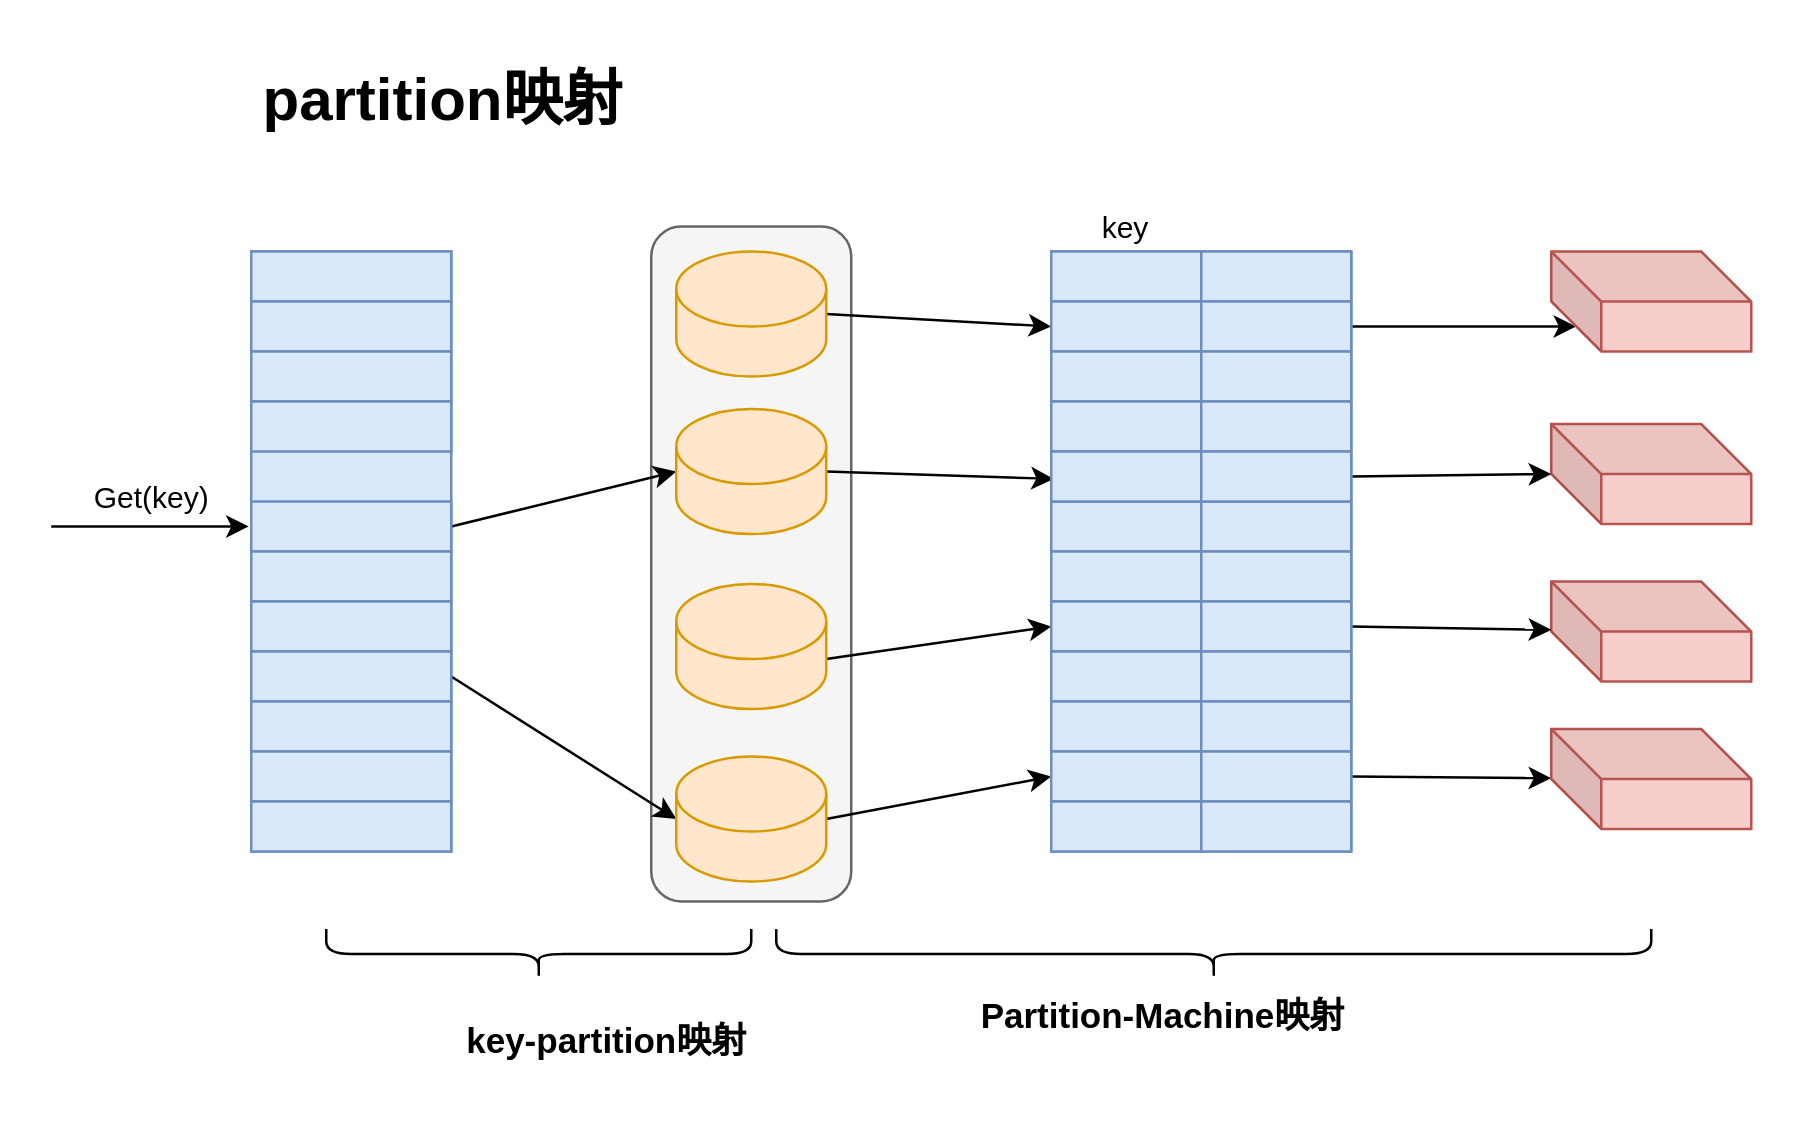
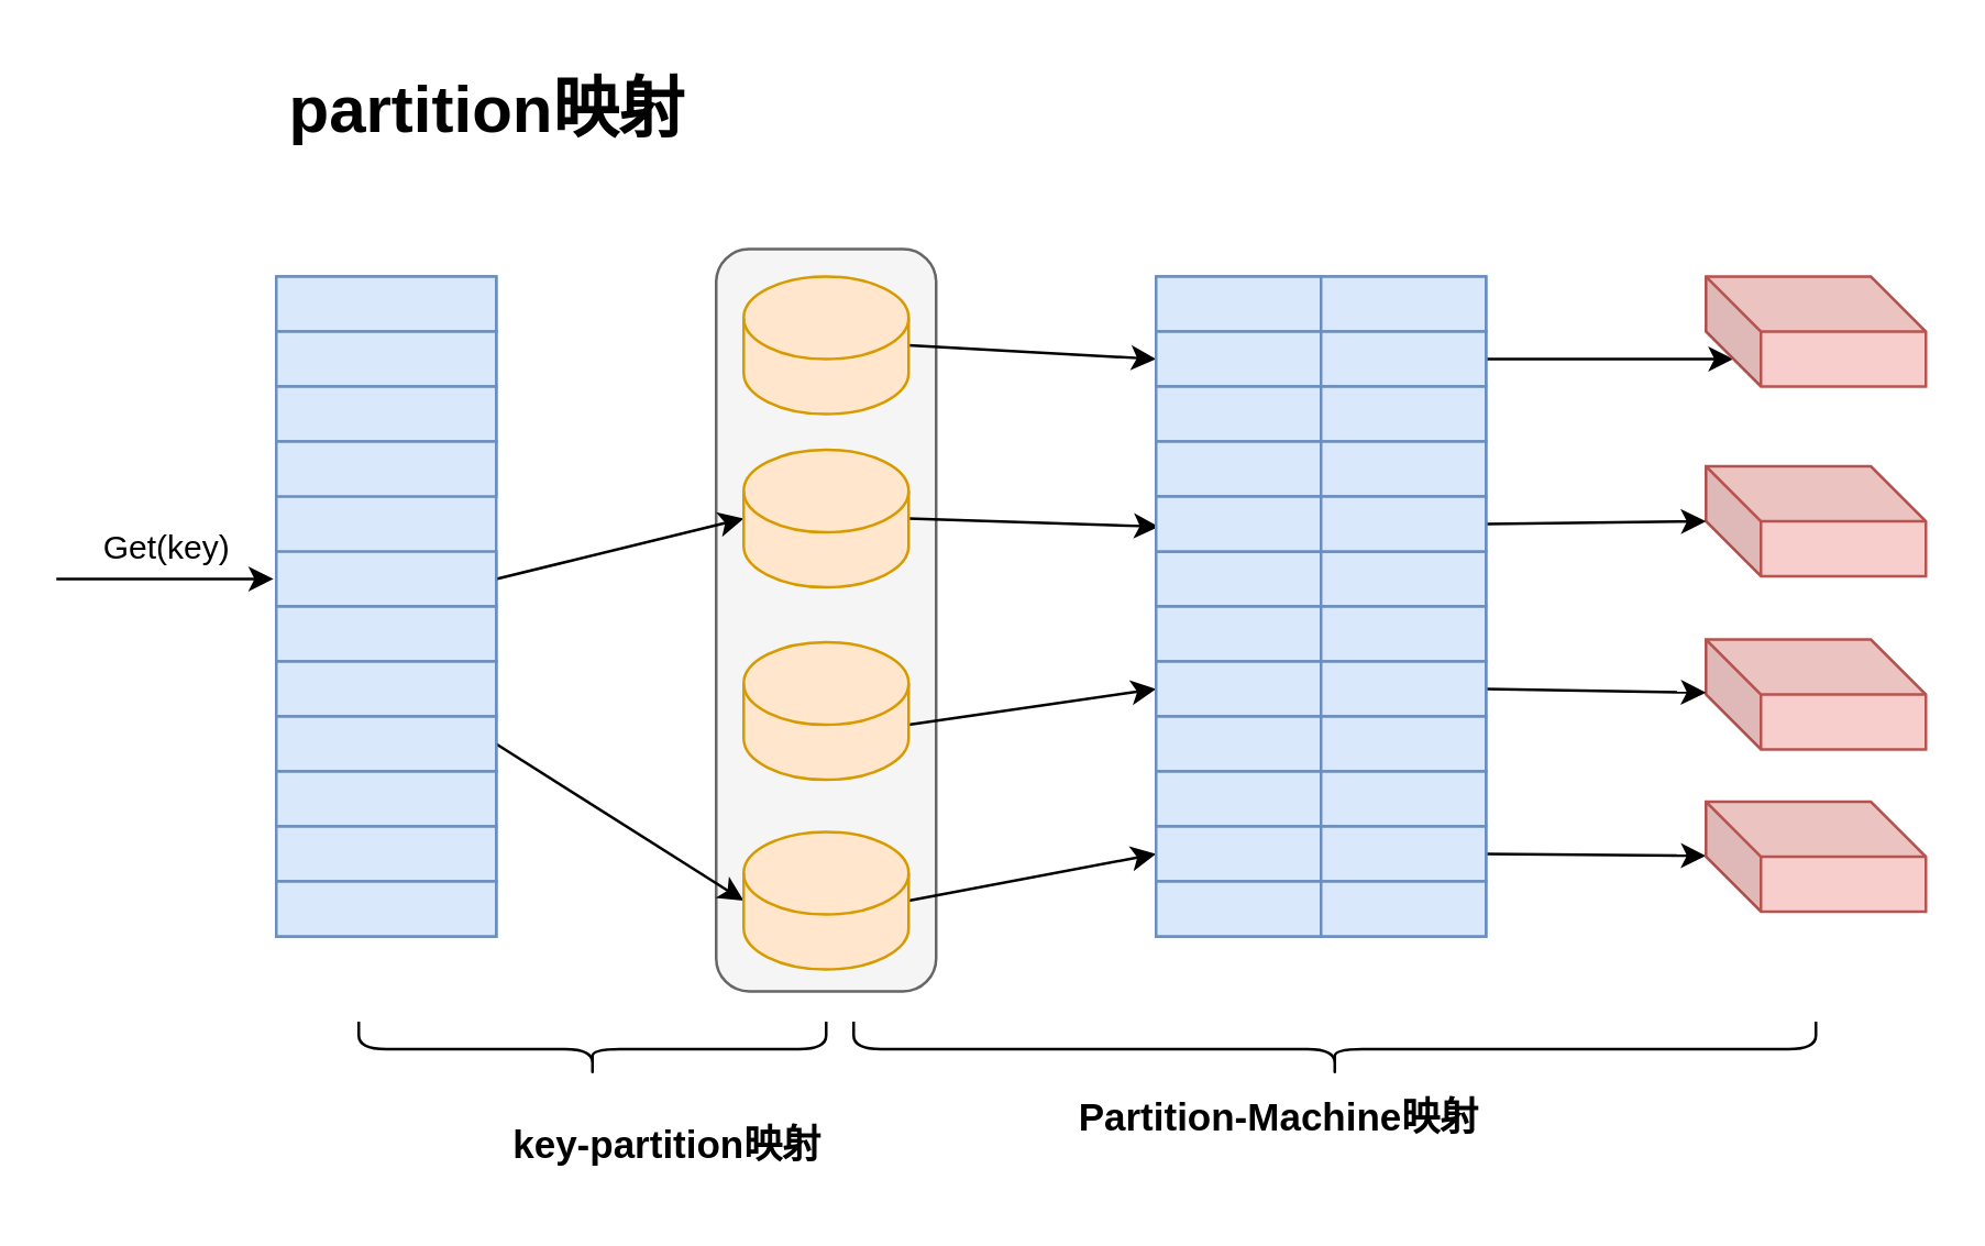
  <mxCell id="0" />
  <mxCell id="1" parent="0" />
  <mxCell id="2" value="" style="rounded=0;whiteSpace=wrap;html=1;fillColor=#dae8fc;strokeColor=#6c8ebf;" vertex="1" parent="1"><mxGeometry x="100" y="100" width="80" height="240" as="geometry" /></mxCell>
  <mxCell id="3" value="" style="rounded=1;whiteSpace=wrap;html=1;fillColor=#f5f5f5;fontColor=#333333;strokeColor=#666666;" vertex="1" parent="1"><mxGeometry x="260" y="90" width="80" height="270" as="geometry" /></mxCell>
  <mxCell id="4" style="edgeStyle=none;rounded=0;orthogonalLoop=1;jettySize=auto;html=1;exitX=1;exitY=0.5;exitDx=0;exitDy=0;exitPerimeter=0;entryX=0;entryY=0.5;entryDx=0;entryDy=0;fontSize=14;startArrow=none;startFill=0;endArrow=classic;endFill=1;" edge="1" parent="1" source="5"><mxGeometry relative="1" as="geometry"><mxPoint x="420" y="130" as="targetPoint" /></mxGeometry></mxCell>
  <mxCell id="5" value="" style="shape=cylinder3;whiteSpace=wrap;html=1;boundedLbl=1;backgroundOutline=1;size=15;fillColor=#ffe6cc;strokeColor=#d79b00;" vertex="1" parent="1"><mxGeometry x="270" y="100" width="60" height="50" as="geometry" /></mxCell>
  <mxCell id="6" value="" style="rounded=0;whiteSpace=wrap;html=1;fillColor=#dae8fc;strokeColor=#6c8ebf;" vertex="1" parent="1"><mxGeometry x="100" y="100" width="80" height="20" as="geometry" /></mxCell>
  <mxCell id="7" value="" style="rounded=0;whiteSpace=wrap;html=1;fillColor=#dae8fc;strokeColor=#6c8ebf;" vertex="1" parent="1"><mxGeometry x="100" y="120" width="80" height="20" as="geometry" /></mxCell>
  <mxCell id="8" style="edgeStyle=orthogonalEdgeStyle;rounded=0;orthogonalLoop=1;jettySize=auto;html=1;exitX=0;exitY=0.5;exitDx=0;exitDy=0;endArrow=none;endFill=0;startArrow=classic;startFill=1;" edge="1" parent="1"><mxGeometry relative="1" as="geometry"><mxPoint x="20" y="210" as="targetPoint" /><mxPoint x="99" y="210" as="sourcePoint" /></mxGeometry></mxCell>
  <mxCell id="9" style="rounded=0;orthogonalLoop=1;jettySize=auto;html=1;exitX=1;exitY=0.5;exitDx=0;exitDy=0;entryX=0;entryY=0.5;entryDx=0;entryDy=0;entryPerimeter=0;fontSize=14;startArrow=none;startFill=0;endArrow=classic;endFill=1;" edge="1" parent="1" source="10" target="21"><mxGeometry relative="1" as="geometry" /></mxCell>
  <mxCell id="10" value="" style="rounded=0;whiteSpace=wrap;html=1;fillColor=#dae8fc;strokeColor=#6c8ebf;" vertex="1" parent="1"><mxGeometry x="100" y="200" width="80" height="20" as="geometry" /></mxCell>
  <mxCell id="11" value="" style="rounded=0;whiteSpace=wrap;html=1;fillColor=#dae8fc;strokeColor=#6c8ebf;" vertex="1" parent="1"><mxGeometry x="100" y="220" width="80" height="20" as="geometry" /></mxCell>
  <mxCell id="12" value="" style="rounded=0;whiteSpace=wrap;html=1;fillColor=#dae8fc;strokeColor=#6c8ebf;" vertex="1" parent="1"><mxGeometry x="100" y="240" width="80" height="20" as="geometry" /></mxCell>
  <mxCell id="13" style="edgeStyle=none;rounded=0;orthogonalLoop=1;jettySize=auto;html=1;exitX=1;exitY=0.5;exitDx=0;exitDy=0;entryX=0;entryY=0.5;entryDx=0;entryDy=0;entryPerimeter=0;fontSize=14;startArrow=none;startFill=0;endArrow=classic;endFill=1;" edge="1" parent="1" source="14" target="25"><mxGeometry relative="1" as="geometry" /></mxCell>
  <mxCell id="14" value="" style="rounded=0;whiteSpace=wrap;html=1;fillColor=#dae8fc;strokeColor=#6c8ebf;" vertex="1" parent="1"><mxGeometry x="100" y="260" width="80" height="20" as="geometry" /></mxCell>
  <mxCell id="15" value="" style="rounded=0;whiteSpace=wrap;html=1;fillColor=#dae8fc;strokeColor=#6c8ebf;" vertex="1" parent="1"><mxGeometry x="100" y="280" width="80" height="20" as="geometry" /></mxCell>
  <mxCell id="16" value="" style="rounded=0;whiteSpace=wrap;html=1;fillColor=#dae8fc;strokeColor=#6c8ebf;" vertex="1" parent="1"><mxGeometry x="100" y="300" width="80" height="20" as="geometry" /></mxCell>
  <mxCell id="17" value="" style="rounded=0;whiteSpace=wrap;html=1;fillColor=#dae8fc;strokeColor=#6c8ebf;" vertex="1" parent="1"><mxGeometry x="100" y="320" width="80" height="20" as="geometry" /></mxCell>
  <mxCell id="18" value="" style="rounded=0;whiteSpace=wrap;html=1;fillColor=#dae8fc;strokeColor=#6c8ebf;" vertex="1" parent="1"><mxGeometry x="100" y="140" width="80" height="20" as="geometry" /></mxCell>
  <mxCell id="19" value="" style="rounded=0;whiteSpace=wrap;html=1;fillColor=#dae8fc;strokeColor=#6c8ebf;" vertex="1" parent="1"><mxGeometry x="100" y="160" width="80" height="20" as="geometry" /></mxCell>
  <mxCell id="20" style="edgeStyle=none;rounded=0;orthogonalLoop=1;jettySize=auto;html=1;exitX=1;exitY=0.5;exitDx=0;exitDy=0;exitPerimeter=0;fontSize=14;startArrow=none;startFill=0;endArrow=classic;endFill=1;entryX=0.013;entryY=0.379;entryDx=0;entryDy=0;entryPerimeter=0;" edge="1" parent="1" source="21"><mxGeometry relative="1" as="geometry"><mxPoint x="421.04" y="190.96" as="targetPoint" /></mxGeometry></mxCell>
  <mxCell id="21" value="" style="shape=cylinder3;whiteSpace=wrap;html=1;boundedLbl=1;backgroundOutline=1;size=15;fillColor=#ffe6cc;strokeColor=#d79b00;" vertex="1" parent="1"><mxGeometry x="270" y="163" width="60" height="50" as="geometry" /></mxCell>
  <mxCell id="22" style="edgeStyle=none;rounded=0;orthogonalLoop=1;jettySize=auto;html=1;exitX=1;exitY=0;exitDx=0;exitDy=30;exitPerimeter=0;entryX=0;entryY=0.5;entryDx=0;entryDy=0;fontSize=14;startArrow=none;startFill=0;endArrow=classic;endFill=1;" edge="1" parent="1" source="23"><mxGeometry relative="1" as="geometry"><mxPoint x="420" y="250" as="targetPoint" /></mxGeometry></mxCell>
  <mxCell id="23" value="" style="shape=cylinder3;whiteSpace=wrap;html=1;boundedLbl=1;backgroundOutline=1;size=15;fillColor=#ffe6cc;strokeColor=#d79b00;" vertex="1" parent="1"><mxGeometry x="270" y="233" width="60" height="50" as="geometry" /></mxCell>
  <mxCell id="24" style="edgeStyle=none;rounded=0;orthogonalLoop=1;jettySize=auto;html=1;exitX=1;exitY=0.5;exitDx=0;exitDy=0;exitPerimeter=0;entryX=0;entryY=0.5;entryDx=0;entryDy=0;fontSize=14;startArrow=none;startFill=0;endArrow=classic;endFill=1;" edge="1" parent="1" source="25"><mxGeometry relative="1" as="geometry"><mxPoint x="420" y="310" as="targetPoint" /></mxGeometry></mxCell>
  <mxCell id="25" value="" style="shape=cylinder3;whiteSpace=wrap;html=1;boundedLbl=1;backgroundOutline=1;size=15;fillColor=#ffe6cc;strokeColor=#d79b00;" vertex="1" parent="1"><mxGeometry x="270" y="302" width="60" height="50" as="geometry" /></mxCell>
  <mxCell id="26" style="edgeStyle=none;rounded=0;orthogonalLoop=1;jettySize=auto;html=1;exitX=1;exitY=0.5;exitDx=0;exitDy=0;entryX=0;entryY=0;entryDx=10;entryDy=30;entryPerimeter=0;fontSize=14;startArrow=none;startFill=0;endArrow=classic;endFill=1;" edge="1" parent="1" source="53" target="27"><mxGeometry relative="1" as="geometry"><mxPoint x="500" y="130" as="sourcePoint" /></mxGeometry></mxCell>
  <mxCell id="27" value="" style="shape=cube;whiteSpace=wrap;html=1;boundedLbl=1;backgroundOutline=1;darkOpacity=0.05;darkOpacity2=0.1;fillColor=#f8cecc;strokeColor=#b85450;" vertex="1" parent="1"><mxGeometry x="620" y="100" width="80" height="40" as="geometry" /></mxCell>
  <mxCell id="28" value="" style="shape=cube;whiteSpace=wrap;html=1;boundedLbl=1;backgroundOutline=1;darkOpacity=0.05;darkOpacity2=0.1;fillColor=#f8cecc;strokeColor=#b85450;" vertex="1" parent="1"><mxGeometry x="620" y="169" width="80" height="40" as="geometry" /></mxCell>
  <mxCell id="29" value="" style="shape=cube;whiteSpace=wrap;html=1;boundedLbl=1;backgroundOutline=1;darkOpacity=0.05;darkOpacity2=0.1;fillColor=#f8cecc;strokeColor=#b85450;" vertex="1" parent="1"><mxGeometry x="620" y="232" width="80" height="40" as="geometry" /></mxCell>
  <mxCell id="30" value="Get(key)" style="text;html=1;align=center;verticalAlign=middle;resizable=0;points=[];autosize=1;strokeColor=none;fillColor=none;" vertex="1" parent="1"><mxGeometry x="30" y="189" width="60" height="20" as="geometry" /></mxCell>
  <mxCell id="31" value="" style="shape=curlyBracket;whiteSpace=wrap;html=1;rounded=1;direction=north;" vertex="1" parent="1"><mxGeometry x="130" y="371" width="170" height="20" as="geometry" /></mxCell>
  <mxCell id="32" value="" style="shape=curlyBracket;whiteSpace=wrap;html=1;rounded=1;direction=north;" vertex="1" parent="1"><mxGeometry x="310" y="371" width="350" height="20" as="geometry" /></mxCell>
  <mxCell id="33" value="&lt;b&gt;&lt;font style=&quot;font-size: 14px;&quot;&gt;key-partition映射&lt;/font&gt;&lt;/b&gt;" style="text;html=1;strokeColor=none;fillColor=none;align=center;verticalAlign=middle;whiteSpace=wrap;rounded=0;" vertex="1" parent="1"><mxGeometry x="185" y="401" width="115" height="30" as="geometry" /></mxCell>
  <mxCell id="34" value="&lt;b&gt;&lt;font style=&quot;font-size: 14px;&quot;&gt;Partition-Machine映射&lt;/font&gt;&lt;/b&gt;" style="text;html=1;strokeColor=none;fillColor=none;align=center;verticalAlign=middle;whiteSpace=wrap;rounded=0;" vertex="1" parent="1"><mxGeometry x="380" y="381" width="170" height="50" as="geometry" /></mxCell>
  <mxCell id="35" style="edgeStyle=none;rounded=0;orthogonalLoop=1;jettySize=auto;html=1;entryX=0;entryY=0;entryDx=0;entryDy=20;entryPerimeter=0;fontSize=14;startArrow=none;startFill=0;endArrow=classic;endFill=1;exitX=1;exitY=0.5;exitDx=0;exitDy=0;" edge="1" parent="1" source="63" target="28"><mxGeometry relative="1" as="geometry"><mxPoint x="550" y="189" as="sourcePoint" /></mxGeometry></mxCell>
  <mxCell id="36" style="edgeStyle=none;rounded=0;orthogonalLoop=1;jettySize=auto;html=1;exitX=1;exitY=0.5;exitDx=0;exitDy=0;fontSize=14;startArrow=none;startFill=0;endArrow=classic;endFill=1;" edge="1" parent="1" source="56" target="29"><mxGeometry relative="1" as="geometry"><mxPoint x="500" y="250" as="sourcePoint" /></mxGeometry></mxCell>
  <mxCell id="37" style="edgeStyle=none;rounded=0;orthogonalLoop=1;jettySize=auto;html=1;exitX=1;exitY=0.5;exitDx=0;exitDy=0;fontSize=14;startArrow=none;startFill=0;endArrow=classic;endFill=1;" edge="1" parent="1" source="59" target="38"><mxGeometry relative="1" as="geometry"><mxPoint x="500" y="310" as="sourcePoint" /></mxGeometry></mxCell>
  <mxCell id="38" value="" style="shape=cube;whiteSpace=wrap;html=1;boundedLbl=1;backgroundOutline=1;darkOpacity=0.05;darkOpacity2=0.1;fillColor=#f8cecc;strokeColor=#b85450;" vertex="1" parent="1"><mxGeometry x="620" y="291" width="80" height="40" as="geometry" /></mxCell>
  <mxCell id="39" value="" style="rounded=0;whiteSpace=wrap;html=1;fillColor=#dae8fc;strokeColor=#6c8ebf;" vertex="1" parent="1"><mxGeometry x="420" y="100" width="120" height="240" as="geometry" /></mxCell>
  <mxCell id="40" value="" style="rounded=0;whiteSpace=wrap;html=1;fillColor=#dae8fc;strokeColor=#6c8ebf;" vertex="1" parent="1"><mxGeometry x="420" y="100" width="60" height="20" as="geometry" /></mxCell>
  <mxCell id="41" value="" style="rounded=0;whiteSpace=wrap;html=1;fillColor=#dae8fc;strokeColor=#6c8ebf;" vertex="1" parent="1"><mxGeometry x="420" y="120" width="60" height="20" as="geometry" /></mxCell>
  <mxCell id="42" value="" style="rounded=0;whiteSpace=wrap;html=1;fillColor=#dae8fc;strokeColor=#6c8ebf;" vertex="1" parent="1"><mxGeometry x="420" y="200" width="60" height="20" as="geometry" /></mxCell>
  <mxCell id="43" value="" style="rounded=0;whiteSpace=wrap;html=1;fillColor=#dae8fc;strokeColor=#6c8ebf;" vertex="1" parent="1"><mxGeometry x="420" y="220" width="60" height="20" as="geometry" /></mxCell>
  <mxCell id="44" value="" style="rounded=0;whiteSpace=wrap;html=1;fillColor=#dae8fc;strokeColor=#6c8ebf;" vertex="1" parent="1"><mxGeometry x="420" y="240" width="60" height="20" as="geometry" /></mxCell>
  <mxCell id="45" value="" style="rounded=0;whiteSpace=wrap;html=1;fillColor=#dae8fc;strokeColor=#6c8ebf;" vertex="1" parent="1"><mxGeometry x="420" y="260" width="60" height="20" as="geometry" /></mxCell>
  <mxCell id="46" value="" style="rounded=0;whiteSpace=wrap;html=1;fillColor=#dae8fc;strokeColor=#6c8ebf;" vertex="1" parent="1"><mxGeometry x="420" y="280" width="60" height="20" as="geometry" /></mxCell>
  <mxCell id="47" value="" style="rounded=0;whiteSpace=wrap;html=1;fillColor=#dae8fc;strokeColor=#6c8ebf;" vertex="1" parent="1"><mxGeometry x="420" y="300" width="60" height="20" as="geometry" /></mxCell>
  <mxCell id="48" value="" style="rounded=0;whiteSpace=wrap;html=1;fillColor=#dae8fc;strokeColor=#6c8ebf;" vertex="1" parent="1"><mxGeometry x="420" y="320" width="60" height="20" as="geometry" /></mxCell>
  <mxCell id="49" value="" style="rounded=0;whiteSpace=wrap;html=1;fillColor=#dae8fc;strokeColor=#6c8ebf;" vertex="1" parent="1"><mxGeometry x="420" y="140" width="60" height="20" as="geometry" /></mxCell>
  <mxCell id="50" value="" style="rounded=0;whiteSpace=wrap;html=1;fillColor=#dae8fc;strokeColor=#6c8ebf;" vertex="1" parent="1"><mxGeometry x="420" y="160" width="60" height="20" as="geometry" /></mxCell>
  <mxCell id="51" value="" style="rounded=0;whiteSpace=wrap;html=1;fillColor=#dae8fc;strokeColor=#6c8ebf;" vertex="1" parent="1"><mxGeometry x="420" y="180" width="60" height="20" as="geometry" /></mxCell>
  <mxCell id="52" value="" style="rounded=0;whiteSpace=wrap;html=1;fillColor=#dae8fc;strokeColor=#6c8ebf;" vertex="1" parent="1"><mxGeometry x="480" y="100" width="60" height="20" as="geometry" /></mxCell>
  <mxCell id="53" value="" style="rounded=0;whiteSpace=wrap;html=1;fillColor=#dae8fc;strokeColor=#6c8ebf;" vertex="1" parent="1"><mxGeometry x="480" y="120" width="60" height="20" as="geometry" /></mxCell>
  <mxCell id="54" value="" style="rounded=0;whiteSpace=wrap;html=1;fillColor=#dae8fc;strokeColor=#6c8ebf;" vertex="1" parent="1"><mxGeometry x="480" y="200" width="60" height="20" as="geometry" /></mxCell>
  <mxCell id="55" value="" style="rounded=0;whiteSpace=wrap;html=1;fillColor=#dae8fc;strokeColor=#6c8ebf;" vertex="1" parent="1"><mxGeometry x="480" y="220" width="60" height="20" as="geometry" /></mxCell>
  <mxCell id="56" value="" style="rounded=0;whiteSpace=wrap;html=1;fillColor=#dae8fc;strokeColor=#6c8ebf;" vertex="1" parent="1"><mxGeometry x="480" y="240" width="60" height="20" as="geometry" /></mxCell>
  <mxCell id="57" value="" style="rounded=0;whiteSpace=wrap;html=1;fillColor=#dae8fc;strokeColor=#6c8ebf;" vertex="1" parent="1"><mxGeometry x="480" y="260" width="60" height="20" as="geometry" /></mxCell>
  <mxCell id="58" value="" style="rounded=0;whiteSpace=wrap;html=1;fillColor=#dae8fc;strokeColor=#6c8ebf;" vertex="1" parent="1"><mxGeometry x="480" y="280" width="60" height="20" as="geometry" /></mxCell>
  <mxCell id="59" value="" style="rounded=0;whiteSpace=wrap;html=1;fillColor=#dae8fc;strokeColor=#6c8ebf;" vertex="1" parent="1"><mxGeometry x="480" y="300" width="60" height="20" as="geometry" /></mxCell>
  <mxCell id="60" value="" style="rounded=0;whiteSpace=wrap;html=1;fillColor=#dae8fc;strokeColor=#6c8ebf;" vertex="1" parent="1"><mxGeometry x="480" y="320" width="60" height="20" as="geometry" /></mxCell>
  <mxCell id="61" value="" style="rounded=0;whiteSpace=wrap;html=1;fillColor=#dae8fc;strokeColor=#6c8ebf;" vertex="1" parent="1"><mxGeometry x="480" y="140" width="60" height="20" as="geometry" /></mxCell>
  <mxCell id="62" value="" style="rounded=0;whiteSpace=wrap;html=1;fillColor=#dae8fc;strokeColor=#6c8ebf;" vertex="1" parent="1"><mxGeometry x="480" y="160" width="60" height="20" as="geometry" /></mxCell>
  <mxCell id="63" value="" style="rounded=0;whiteSpace=wrap;html=1;fillColor=#dae8fc;strokeColor=#6c8ebf;" vertex="1" parent="1"><mxGeometry x="480" y="180" width="60" height="20" as="geometry" /></mxCell>
- <mxCell id="64" value="&lt;font style=&quot;font-size: 12px;&quot;&gt;key&lt;/font&gt;" style="text;html=1;strokeColor=none;fillColor=none;align=center;verticalAlign=middle;whiteSpace=wrap;rounded=0;fontSize=14;" vertex="1" parent="1"><mxGeometry x="420" y="80" width="60" height="20" as="geometry" /></mxCell>
  <mxCell id="65" value="&lt;h1&gt;partition映射&lt;/h1&gt;&lt;p&gt;&amp;nbsp;&lt;/p&gt;" style="text;html=1;strokeColor=none;fillColor=none;spacing=5;spacingTop=-20;whiteSpace=wrap;overflow=hidden;rounded=0;fontSize=12;" vertex="1" parent="1"><mxGeometry x="100" y="20" width="560" height="40" as="geometry" /></mxCell>
